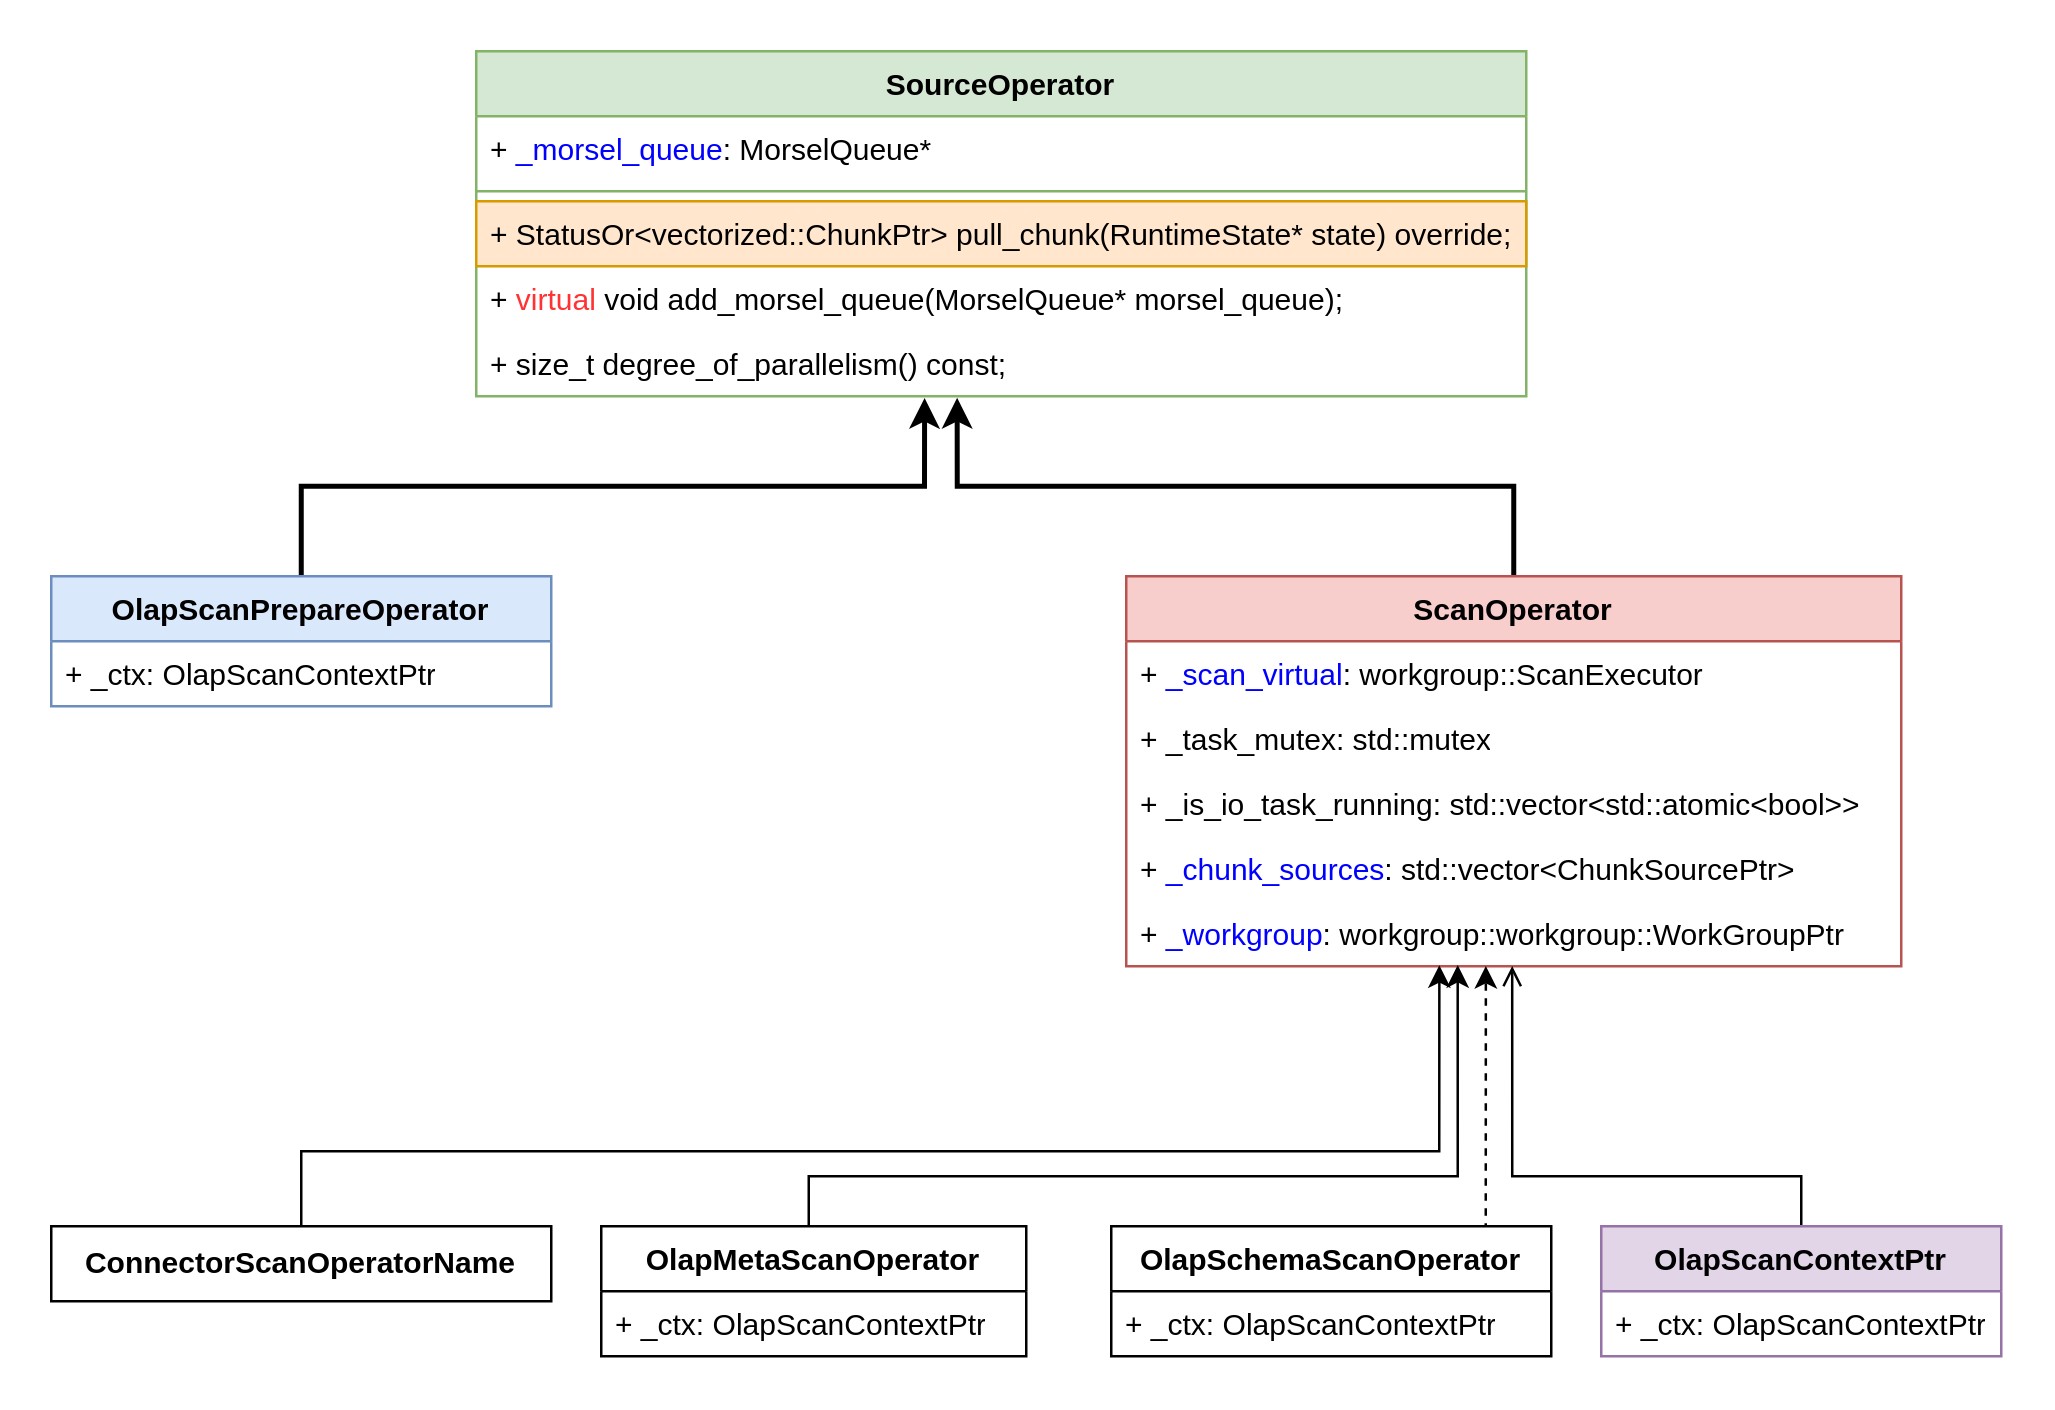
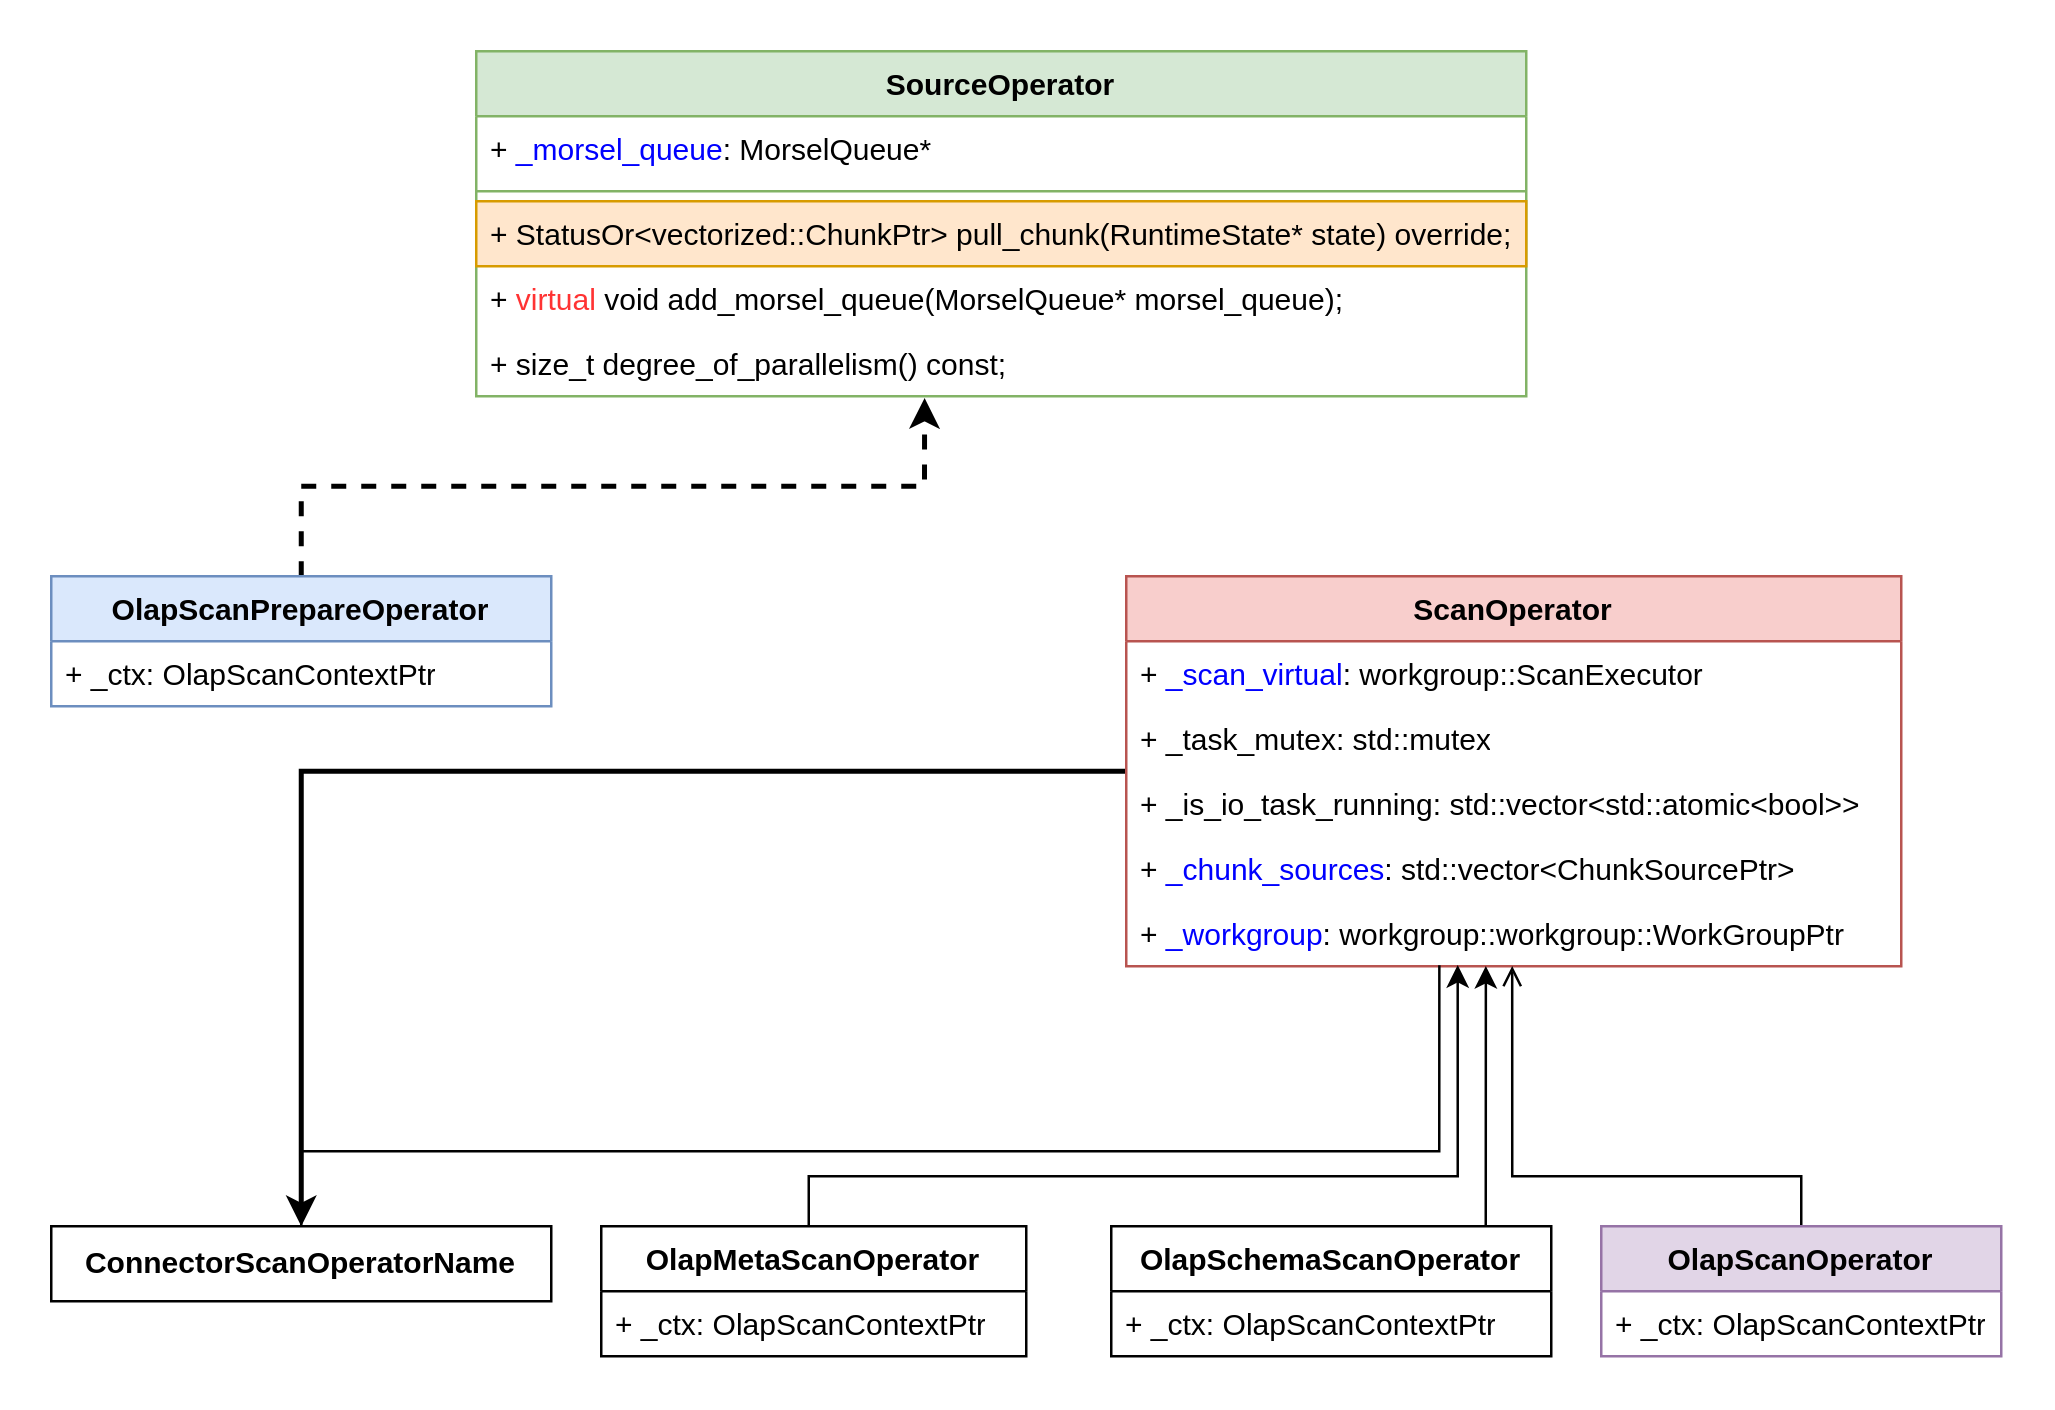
  <mxCell id="0" />
  <mxCell id="1" parent="0" />
  <mxCell id="2" value="SourceOperator" style="swimlane;fontStyle=1;align=center;verticalAlign=top;childLayout=stackLayout;horizontal=1;startSize=26;horizontalStack=0;resizeParent=1;resizeParentMax=0;resizeLast=0;collapsible=1;marginBottom=0;whiteSpace=wrap;html=1;fillColor=#d5e8d4;strokeColor=#82b366;" vertex="1" parent="1"><mxGeometry x="190" y="20" width="420" height="138" as="geometry" /></mxCell>
  <mxCell id="3" value="+ &lt;font color=&quot;#0000ff&quot;&gt;_morsel_queue&lt;/font&gt;: MorselQueue*&amp;nbsp;" style="text;strokeColor=none;fillColor=none;align=left;verticalAlign=top;spacingLeft=4;spacingRight=4;overflow=hidden;rotatable=0;points=[[0,0.5],[1,0.5]];portConstraint=eastwest;whiteSpace=wrap;html=1;" vertex="1" parent="2"><mxGeometry y="26" width="420" height="26" as="geometry" /></mxCell>
  <mxCell id="4" value="" style="line;strokeWidth=1;fillColor=none;align=left;verticalAlign=middle;spacingTop=-1;spacingLeft=3;spacingRight=3;rotatable=0;labelPosition=right;points=[];portConstraint=eastwest;strokeColor=inherit;" vertex="1" parent="2"><mxGeometry y="52" width="420" height="8" as="geometry" /></mxCell>
  <mxCell id="5" value="+ StatusOr&amp;lt;vectorized::ChunkPtr&amp;gt; pull_chunk(RuntimeState* state) override;" style="text;strokeColor=#d79b00;fillColor=#ffe6cc;align=left;verticalAlign=top;spacingLeft=4;spacingRight=4;overflow=hidden;rotatable=0;points=[[0,0.5],[1,0.5]];portConstraint=eastwest;whiteSpace=wrap;html=1;" vertex="1" parent="2"><mxGeometry y="60" width="420" height="26" as="geometry" /></mxCell>
  <mxCell id="6" value="+ &lt;font color=&quot;#ff3333&quot;&gt;virtual&lt;/font&gt; void add_morsel_queue(MorselQueue* morsel_queue);" style="text;strokeColor=none;fillColor=none;align=left;verticalAlign=top;spacingLeft=4;spacingRight=4;overflow=hidden;rotatable=0;points=[[0,0.5],[1,0.5]];portConstraint=eastwest;whiteSpace=wrap;html=1;" vertex="1" parent="2"><mxGeometry y="86" width="420" height="26" as="geometry" /></mxCell>
  <mxCell id="7" value="+ size_t degree_of_parallelism() const;" style="text;strokeColor=none;fillColor=none;align=left;verticalAlign=top;spacingLeft=4;spacingRight=4;overflow=hidden;rotatable=0;points=[[0,0.5],[1,0.5]];portConstraint=eastwest;whiteSpace=wrap;html=1;" vertex="1" parent="2"><mxGeometry y="112" width="420" height="26" as="geometry" /></mxCell>
- <mxCell id="8" style="edgeStyle=orthogonalEdgeStyle;rounded=0;orthogonalLoop=1;jettySize=auto;html=1;exitX=0.5;exitY=0;exitDx=0;exitDy=0;entryX=0.427;entryY=1.026;entryDx=0;entryDy=0;entryPerimeter=0;strokeWidth=2;" edge="1" parent="1" source="9" target="7"><mxGeometry relative="1" as="geometry" /></mxCell>
+ <mxCell id="8" style="edgeStyle=orthogonalEdgeStyle;rounded=0;orthogonalLoop=1;jettySize=auto;html=1;exitX=0.5;exitY=0;exitDx=0;exitDy=0;entryX=0.427;entryY=1.026;entryDx=0;entryDy=0;entryPerimeter=0;strokeWidth=2;dashed=1;" edge="1" parent="1" source="9" target="7"><mxGeometry relative="1" as="geometry" /></mxCell>
  <mxCell id="9" value="OlapScanPrepareOperator" style="swimlane;fontStyle=1;align=center;verticalAlign=top;childLayout=stackLayout;horizontal=1;startSize=26;horizontalStack=0;resizeParent=1;resizeParentMax=0;resizeLast=0;collapsible=1;marginBottom=0;whiteSpace=wrap;html=1;fillColor=#dae8fc;strokeColor=#6c8ebf;" vertex="1" parent="1"><mxGeometry x="20" y="230" width="200" height="52" as="geometry" /></mxCell>
  <mxCell id="10" value="+ _ctx:&amp;nbsp;OlapScanContextPtr" style="text;strokeColor=none;fillColor=none;align=left;verticalAlign=top;spacingLeft=4;spacingRight=4;overflow=hidden;rotatable=0;points=[[0,0.5],[1,0.5]];portConstraint=eastwest;whiteSpace=wrap;html=1;" vertex="1" parent="9"><mxGeometry y="26" width="200" height="26" as="geometry" /></mxCell>
  <mxCell id="11" style="edgeStyle=orthogonalEdgeStyle;rounded=0;orthogonalLoop=1;jettySize=auto;html=1;exitX=1;exitY=0.5;exitDx=0;exitDy=0;" edge="1" parent="9" source="10" target="10"><mxGeometry relative="1" as="geometry" /></mxCell>
- <mxCell id="12" style="edgeStyle=orthogonalEdgeStyle;rounded=0;orthogonalLoop=1;jettySize=auto;html=1;entryX=0.458;entryY=1.024;entryDx=0;entryDy=0;entryPerimeter=0;strokeWidth=2;" edge="1" parent="1" source="13" target="7"><mxGeometry relative="1" as="geometry" /></mxCell>
+ <mxCell id="12" style="edgeStyle=orthogonalEdgeStyle;rounded=0;orthogonalLoop=1;jettySize=auto;html=1;strokeWidth=2;" edge="1" parent="1" source="13" target="33"><mxGeometry relative="1" as="geometry" /></mxCell>
  <mxCell id="13" value="ScanOperator" style="swimlane;fontStyle=1;align=center;verticalAlign=top;childLayout=stackLayout;horizontal=1;startSize=26;horizontalStack=0;resizeParent=1;resizeParentMax=0;resizeLast=0;collapsible=1;marginBottom=0;whiteSpace=wrap;html=1;fillColor=#f8cecc;strokeColor=#b85450;" vertex="1" parent="1"><mxGeometry x="450" y="230" width="310" height="156" as="geometry" /></mxCell>
  <mxCell id="14" value="+ &lt;font color=&quot;#0000ff&quot;&gt;_scan_virtual&lt;/font&gt;: workgroup::ScanExecutor" style="text;strokeColor=none;fillColor=none;align=left;verticalAlign=top;spacingLeft=4;spacingRight=4;overflow=hidden;rotatable=0;points=[[0,0.5],[1,0.5]];portConstraint=eastwest;whiteSpace=wrap;html=1;" vertex="1" parent="13"><mxGeometry y="26" width="310" height="26" as="geometry" /></mxCell>
  <mxCell id="15" style="edgeStyle=orthogonalEdgeStyle;rounded=0;orthogonalLoop=1;jettySize=auto;html=1;exitX=1;exitY=0.5;exitDx=0;exitDy=0;" edge="1" parent="13" source="14" target="14"><mxGeometry relative="1" as="geometry" /></mxCell>
  <mxCell id="16" value="+ _task_mutex: std::mutex" style="text;strokeColor=none;fillColor=none;align=left;verticalAlign=top;spacingLeft=4;spacingRight=4;overflow=hidden;rotatable=0;points=[[0,0.5],[1,0.5]];portConstraint=eastwest;whiteSpace=wrap;html=1;" vertex="1" parent="13"><mxGeometry y="52" width="310" height="26" as="geometry" /></mxCell>
  <mxCell id="17" value="+&amp;nbsp;_is_io_task_running: std::vector&amp;lt;std::atomic&amp;lt;bool&amp;gt;&amp;gt;&amp;nbsp;" style="text;strokeColor=none;fillColor=none;align=left;verticalAlign=top;spacingLeft=4;spacingRight=4;overflow=hidden;rotatable=0;points=[[0,0.5],[1,0.5]];portConstraint=eastwest;whiteSpace=wrap;html=1;" vertex="1" parent="13"><mxGeometry y="78" width="310" height="26" as="geometry" /></mxCell>
  <mxCell id="18" value="+&amp;nbsp;&lt;font color=&quot;#0000ff&quot;&gt;_chunk_sources&lt;/font&gt;: std::vector&amp;lt;ChunkSourcePtr&amp;gt;" style="text;strokeColor=none;fillColor=none;align=left;verticalAlign=top;spacingLeft=4;spacingRight=4;overflow=hidden;rotatable=0;points=[[0,0.5],[1,0.5]];portConstraint=eastwest;whiteSpace=wrap;html=1;" vertex="1" parent="13"><mxGeometry y="104" width="310" height="26" as="geometry" /></mxCell>
  <mxCell id="19" value="+ &lt;font color=&quot;#0000ff&quot;&gt;_workgroup&lt;/font&gt;: workgroup::workgroup::WorkGroupPtr" style="text;strokeColor=none;fillColor=none;align=left;verticalAlign=top;spacingLeft=4;spacingRight=4;overflow=hidden;rotatable=0;points=[[0,0.5],[1,0.5]];portConstraint=eastwest;whiteSpace=wrap;html=1;" vertex="1" parent="13"><mxGeometry y="130" width="310" height="26" as="geometry" /></mxCell>
  <mxCell id="20" style="edgeStyle=orthogonalEdgeStyle;rounded=0;orthogonalLoop=1;jettySize=auto;html=1;exitX=0.5;exitY=0;exitDx=0;exitDy=0;entryX=0.418;entryY=0.982;entryDx=0;entryDy=0;entryPerimeter=0;" edge="1" parent="1"><mxGeometry relative="1" as="geometry"><mxPoint x="582.58" y="385.532" as="targetPoint" /><mxPoint x="328" y="490" as="sourcePoint" /><Array as="points"><mxPoint x="323" y="490" /><mxPoint x="323" y="470" /><mxPoint x="583" y="470" /></Array></mxGeometry></mxCell>
  <mxCell id="21" value="OlapMetaScanOperator" style="swimlane;fontStyle=1;align=center;verticalAlign=top;childLayout=stackLayout;horizontal=1;startSize=26;horizontalStack=0;resizeParent=1;resizeParentMax=0;resizeLast=0;collapsible=1;marginBottom=0;whiteSpace=wrap;html=1;" vertex="1" parent="1"><mxGeometry x="240" y="490" width="170" height="52" as="geometry" /></mxCell>
  <mxCell id="22" value="+ _ctx:&amp;nbsp;OlapScanContextPtr" style="text;strokeColor=none;fillColor=none;align=left;verticalAlign=top;spacingLeft=4;spacingRight=4;overflow=hidden;rotatable=0;points=[[0,0.5],[1,0.5]];portConstraint=eastwest;whiteSpace=wrap;html=1;" vertex="1" parent="21"><mxGeometry y="26" width="170" height="26" as="geometry" /></mxCell>
  <mxCell id="23" style="edgeStyle=orthogonalEdgeStyle;rounded=0;orthogonalLoop=1;jettySize=auto;html=1;exitX=1;exitY=0.5;exitDx=0;exitDy=0;" edge="1" parent="21" source="22" target="22"><mxGeometry relative="1" as="geometry" /></mxCell>
- <mxCell id="24" style="edgeStyle=orthogonalEdgeStyle;rounded=0;orthogonalLoop=1;jettySize=auto;html=1;exitX=0.5;exitY=0;exitDx=0;exitDy=0;entryX=0.464;entryY=0.995;entryDx=0;entryDy=0;entryPerimeter=0;dashed=1;" edge="1" parent="1" source="25" target="19"><mxGeometry relative="1" as="geometry"><Array as="points"><mxPoint x="594" y="490" /></Array></mxGeometry></mxCell>
+ <mxCell id="24" style="edgeStyle=orthogonalEdgeStyle;rounded=0;orthogonalLoop=1;jettySize=auto;html=1;exitX=0.5;exitY=0;exitDx=0;exitDy=0;entryX=0.464;entryY=0.995;entryDx=0;entryDy=0;entryPerimeter=0;" edge="1" parent="1" source="25" target="19"><mxGeometry relative="1" as="geometry"><Array as="points"><mxPoint x="594" y="490" /></Array></mxGeometry></mxCell>
  <mxCell id="25" value="OlapSchemaScanOperator" style="swimlane;fontStyle=1;align=center;verticalAlign=top;childLayout=stackLayout;horizontal=1;startSize=26;horizontalStack=0;resizeParent=1;resizeParentMax=0;resizeLast=0;collapsible=1;marginBottom=0;whiteSpace=wrap;html=1;" vertex="1" parent="1"><mxGeometry x="444" y="490" width="176" height="52" as="geometry" /></mxCell>
  <mxCell id="26" value="+ _ctx:&amp;nbsp;OlapScanContextPtr" style="text;strokeColor=none;fillColor=none;align=left;verticalAlign=top;spacingLeft=4;spacingRight=4;overflow=hidden;rotatable=0;points=[[0,0.5],[1,0.5]];portConstraint=eastwest;whiteSpace=wrap;html=1;" vertex="1" parent="25"><mxGeometry y="26" width="176" height="26" as="geometry" /></mxCell>
  <mxCell id="27" style="edgeStyle=orthogonalEdgeStyle;rounded=0;orthogonalLoop=1;jettySize=auto;html=1;exitX=1;exitY=0.5;exitDx=0;exitDy=0;" edge="1" parent="25" source="26" target="26"><mxGeometry relative="1" as="geometry" /></mxCell>
  <mxCell id="28" style="edgeStyle=orthogonalEdgeStyle;rounded=0;orthogonalLoop=1;jettySize=auto;html=1;exitX=0.5;exitY=0;exitDx=0;exitDy=0;entryX=0.498;entryY=0.995;entryDx=0;entryDy=0;entryPerimeter=0;endArrow=open;" edge="1" parent="1" source="29" target="19"><mxGeometry relative="1" as="geometry"><Array as="points"><mxPoint x="720" y="470" /><mxPoint x="604" y="470" /></Array></mxGeometry></mxCell>
- <mxCell id="29" value="OlapScanContextPtr" style="swimlane;fontStyle=1;align=center;verticalAlign=top;childLayout=stackLayout;horizontal=1;startSize=26;horizontalStack=0;resizeParent=1;resizeParentMax=0;resizeLast=0;collapsible=1;marginBottom=0;whiteSpace=wrap;html=1;fillColor=#e1d5e7;strokeColor=#9673a6;" vertex="1" parent="1"><mxGeometry x="640" y="490" width="160" height="52" as="geometry" /></mxCell>
+ <mxCell id="29" value="OlapScanOperator" style="swimlane;fontStyle=1;align=center;verticalAlign=top;childLayout=stackLayout;horizontal=1;startSize=26;horizontalStack=0;resizeParent=1;resizeParentMax=0;resizeLast=0;collapsible=1;marginBottom=0;whiteSpace=wrap;html=1;fillColor=#e1d5e7;strokeColor=#9673a6;" vertex="1" parent="1"><mxGeometry x="640" y="490" width="160" height="52" as="geometry" /></mxCell>
  <mxCell id="30" value="+ _ctx:&amp;nbsp;OlapScanContextPtr" style="text;strokeColor=none;fillColor=none;align=left;verticalAlign=top;spacingLeft=4;spacingRight=4;overflow=hidden;rotatable=0;points=[[0,0.5],[1,0.5]];portConstraint=eastwest;whiteSpace=wrap;html=1;" vertex="1" parent="29"><mxGeometry y="26" width="160" height="26" as="geometry" /></mxCell>
  <mxCell id="31" style="edgeStyle=orthogonalEdgeStyle;rounded=0;orthogonalLoop=1;jettySize=auto;html=1;exitX=1;exitY=0.5;exitDx=0;exitDy=0;" edge="1" parent="29" source="30" target="30"><mxGeometry relative="1" as="geometry" /></mxCell>
- <mxCell id="32" style="edgeStyle=orthogonalEdgeStyle;rounded=0;orthogonalLoop=1;jettySize=auto;html=1;exitX=0.5;exitY=0;exitDx=0;exitDy=0;entryX=0.404;entryY=0.983;entryDx=0;entryDy=0;entryPerimeter=0;" edge="1" parent="1" source="33" target="19"><mxGeometry relative="1" as="geometry"><Array as="points"><mxPoint x="120" y="460" /><mxPoint x="575" y="460" /></Array></mxGeometry></mxCell>
+ <mxCell id="32" style="edgeStyle=orthogonalEdgeStyle;rounded=0;orthogonalLoop=1;jettySize=auto;html=1;exitX=0.5;exitY=0;exitDx=0;exitDy=0;entryX=0.404;entryY=0.983;entryDx=0;entryDy=0;entryPerimeter=0;endArrow=none;" edge="1" parent="1" source="33" target="19"><mxGeometry relative="1" as="geometry"><Array as="points"><mxPoint x="120" y="460" /><mxPoint x="575" y="460" /></Array></mxGeometry></mxCell>
  <mxCell id="33" value="&lt;b&gt;ConnectorScanOperatorName&lt;/b&gt;" style="html=1;whiteSpace=wrap;" vertex="1" parent="1"><mxGeometry x="20" y="490" width="200" height="30" as="geometry" /></mxCell>
